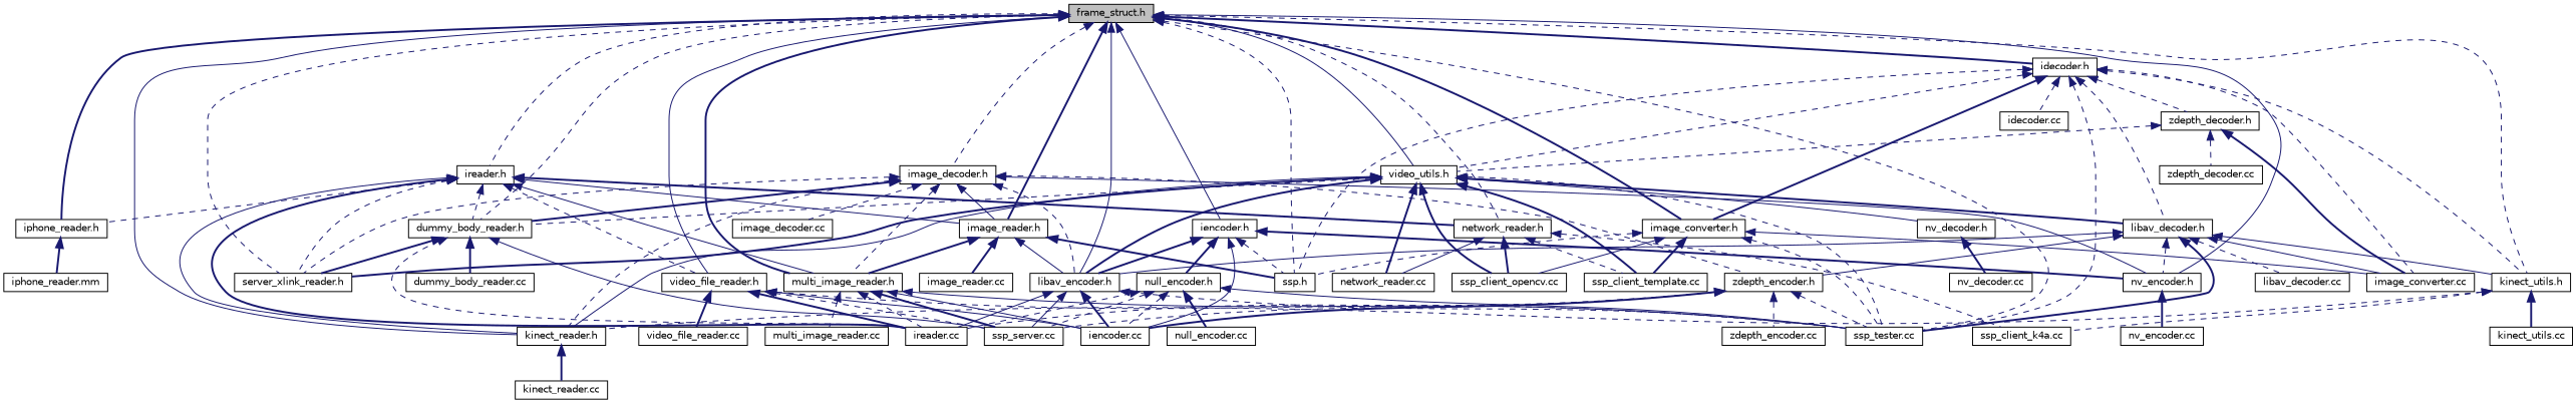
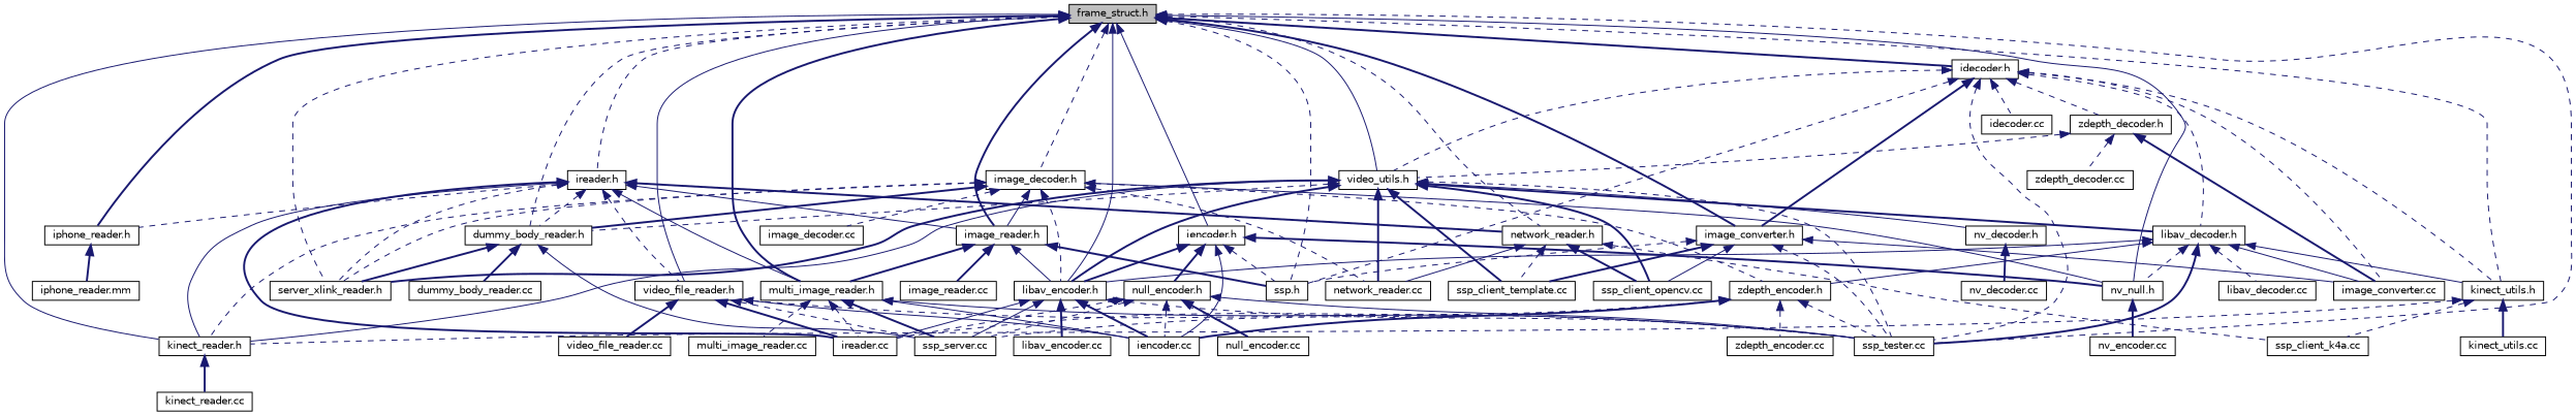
  digraph {
    node [color=black fillcolor=white fontname=Helvetica fontsize=10 shape=record style=filled]
    edge [color=midnightblue dir=back fontname=Helvetica fontsize=10 labelfontname=Helvetica labelfontsize=10 style=dashed]
    n1 [fillcolor=grey75 fontcolor=black height=0.2 label="frame_struct.h" width=0.4]
    n2 [height=0.2 label="network_reader.h" width=0.4]
    n3 [height=0.2 label="ireader.h" width=0.4]
    n4 [height=0.2 label="image_reader.h" width=0.4]
    n5 [height=0.2 label="libav_encoder.h" width=0.4]
    n6 [height=0.2 label="ssp_tester.cc" width=0.4]
    n7 [height=0.2 label="multi_image_reader.h" width=0.4]
    n8 [height=0.2 label="video_file_reader.h" width=0.4]
    n9 [height=0.2 label="dummy_body_reader.h" width=0.4]
    n10 [height=0.2 label="server_xlink_reader.h" width=0.4]
    n11 [height=0.2 label="iphone_reader.h" width=0.4]
    n12 [height=0.2 label="kinect_reader.h" width=0.4]
    n13 [height=0.2 label="ssp.h" width=0.4]
    n14 [height=0.2 label="idecoder.h" width=0.4]
    n15 [height=0.2 label="video_utils.h" width=0.4]
    n16 [height=0.2 label="kinect_utils.h" width=0.4]
-   n17 [height=0.2 label="nv_encoder.h" width=0.4]
+   n17 [height=0.2 label="nv_null.h" width=0.4]
    n18 [height=0.2 label="image_converter.h" width=0.4]
    n19 [height=0.2 label="iencoder.h" width=0.4]
    n20 [height=0.2 label="image_decoder.h" width=0.4]
    n21 [height=0.2 label="ssp_client_k4a.cc" width=0.4]
    n22 [height=0.2 label="ssp_client_opencv.cc" width=0.4]
    n23 [height=0.2 label="ssp_client_template.cc" width=0.4]
    n24 [height=0.2 label="network_reader.cc" width=0.4]
    n25 [height=0.2 label="ireader.cc" width=0.4]
    n26 [height=0.2 label="image_reader.cc" width=0.4]
    n27 [height=0.2 label="iencoder.cc" width=0.4]
+   n28 [height=0.2 label="libav_encoder.cc" width=0.4]
    n29 [height=0.2 label="ssp_server.cc" width=0.4]
    n30 [height=0.2 label="multi_image_reader.cc" width=0.4]
    n31 [height=0.2 label="video_file_reader.cc" width=0.4]
    n32 [height=0.2 label="dummy_body_reader.cc" width=0.4]
    n33 [height=0.2 label="iphone_reader.mm" width=0.4]
    n34 [height=0.2 label="kinect_reader.cc" width=0.4]
    n35 [height=0.2 label="libav_decoder.h" width=0.4]
    n36 [height=0.2 label="zdepth_decoder.h" width=0.4]
    n37 [height=0.2 label="idecoder.cc" width=0.4]
    n38 [height=0.2 label="image_converter.cc" width=0.4]
    n39 [height=0.2 label="nv_decoder.h" width=0.4]
    n40 [height=0.2 label="kinect_utils.cc" width=0.4]
    n41 [height=0.2 label="nv_encoder.cc" width=0.4]
    n42 [height=0.2 label="null_encoder.h" width=0.4]
    n43 [height=0.2 label="zdepth_encoder.h" width=0.4]
    n44 [height=0.2 label="image_decoder.cc" width=0.4]
    n45 [height=0.2 label="libav_decoder.cc" width=0.4]
    n46 [height=0.2 label="nv_decoder.cc" width=0.4]
    n47 [height=0.2 label="zdepth_decoder.cc" width=0.4]
    n48 [height=0.2 label="zdepth_encoder.cc" width=0.4]
    n49 [height=0.2 label="null_encoder.cc" width=0.4]
    n1 -> n2
    n1 -> n3
    n1 -> n4 [style=bold]
    n1 -> n5 [style=solid]
    n1 -> n6
    n1 -> n7 [style=bold]
    n1 -> n8 [style=solid]
    n1 -> n9
    n1 -> n10
    n1 -> n11 [style=bold]
    n1 -> n12 [style=solid]
    n1 -> n13
    n1 -> n14 [style=bold]
    n1 -> n15 [style=solid]
    n1 -> n16
    n1 -> n17 [style=solid]
    n1 -> n18 [style=bold]
    n1 -> n19 [style=solid]
    n1 -> n20
    n2 -> n21
    n2 -> n22 [style=bold]
    n2 -> n23
    n2 -> n24 [style=solid]
    n3 -> n2 [style=bold]
    n3 -> n4 [style=solid]
    n3 -> n7 [style=solid]
    n3 -> n8
    n3 -> n9
    n3 -> n10
    n3 -> n11
    n3 -> n12 [style=solid]
    n3 -> n25 [style=bold]
    n4 -> n5 [style=solid]
    n4 -> n7 [style=bold]
    n4 -> n13 [style=bold]
    n4 -> n26 [style=bold]
    n5 -> n6
    n5 -> n25 [style=solid]
    n5 -> n27 [style=bold]
+   n5 -> n28 [style=bold]
    n5 -> n29 [style=solid]
    n7 -> n6 [style=solid]
    n7 -> n25
    n7 -> n27 [style=solid]
    n7 -> n29 [style=bold]
    n7 -> n30
    n8 -> n6
    n8 -> n25 [style=bold]
    n8 -> n27 [style=solid]
    n8 -> n29
    n8 -> n31 [style=bold]
    n9 -> n10 [style=bold]
-   n9 -> n25
    n9 -> n29 [style=solid]
    n9 -> n32 [style=bold]
    n11 -> n33 [style=bold]
    n12 -> n34 [style=bold]
    n14 -> n6
    n14 -> n13
    n14 -> n15
    n14 -> n16
    n14 -> n18 [style=bold]
    n14 -> n35
    n14 -> n36
    n14 -> n37
    n14 -> n38
    n15 -> n5 [style=bold]
    n15 -> n6
    n15 -> n9
    n15 -> n10 [style=bold]
    n15 -> n12 [style=solid]
    n15 -> n22 [style=bold]
    n15 -> n23 [style=bold]
    n15 -> n24 [style=bold]
    n15 -> n35 [style=bold]
    n15 -> n39 [style=solid]
    n16 -> n12
    n16 -> n21
    n16 -> n40 [style=bold]
    n17 -> n41 [style=bold]
    n18 -> n6
    n18 -> n13
    n18 -> n22 [style=solid]
    n18 -> n23 [style=bold]
    n18 -> n38 [style=solid]
    n19 -> n5 [style=bold]
    n19 -> n13
    n19 -> n17 [style=bold]
    n19 -> n27 [style=solid]
    n19 -> n42 [style=bold]
    n20 -> n4 [style=solid]
    n20 -> n5
-   n20 -> n7
+   n20 -> n24
    n20 -> n9 [style=bold]
    n20 -> n10
    n20 -> n12
    n20 -> n17 [style=solid]
    n20 -> n43
    n20 -> n44
    n35 -> n5 [style=solid]
    n35 -> n6 [style=bold]
    n35 -> n16 [style=solid]
    n35 -> n17
    n35 -> n38 [style=solid]
    n35 -> n43 [style=solid]
    n35 -> n45
    n36 -> n15
    n36 -> n38 [style=bold]
    n36 -> n47
    n39 -> n46 [style=bold]
    n42 -> n6 [style=solid]
    n42 -> n25
    n42 -> n27
    n42 -> n29
    n42 -> n49 [style=bold]
    n43 -> n6
    n43 -> n25
    n43 -> n27 [style=bold]
    n43 -> n29
    n43 -> n48
  }
